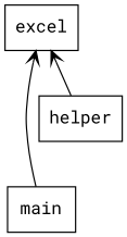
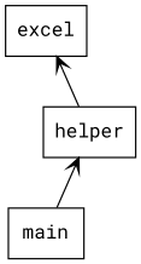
  digraph {
    fontname="Roboto Mono"
    rankdir=BT
    node [fontname="Roboto Mono" shape=box]
    edge [arrowhead=open arrowtail=none fontname="Roboto Mono"]
    n1 [label=excel]
    n2 [label=helper]
    n3 [label=main]
    n2 -> n1
-   n3 -> n1
+   n3 -> n2
  }
